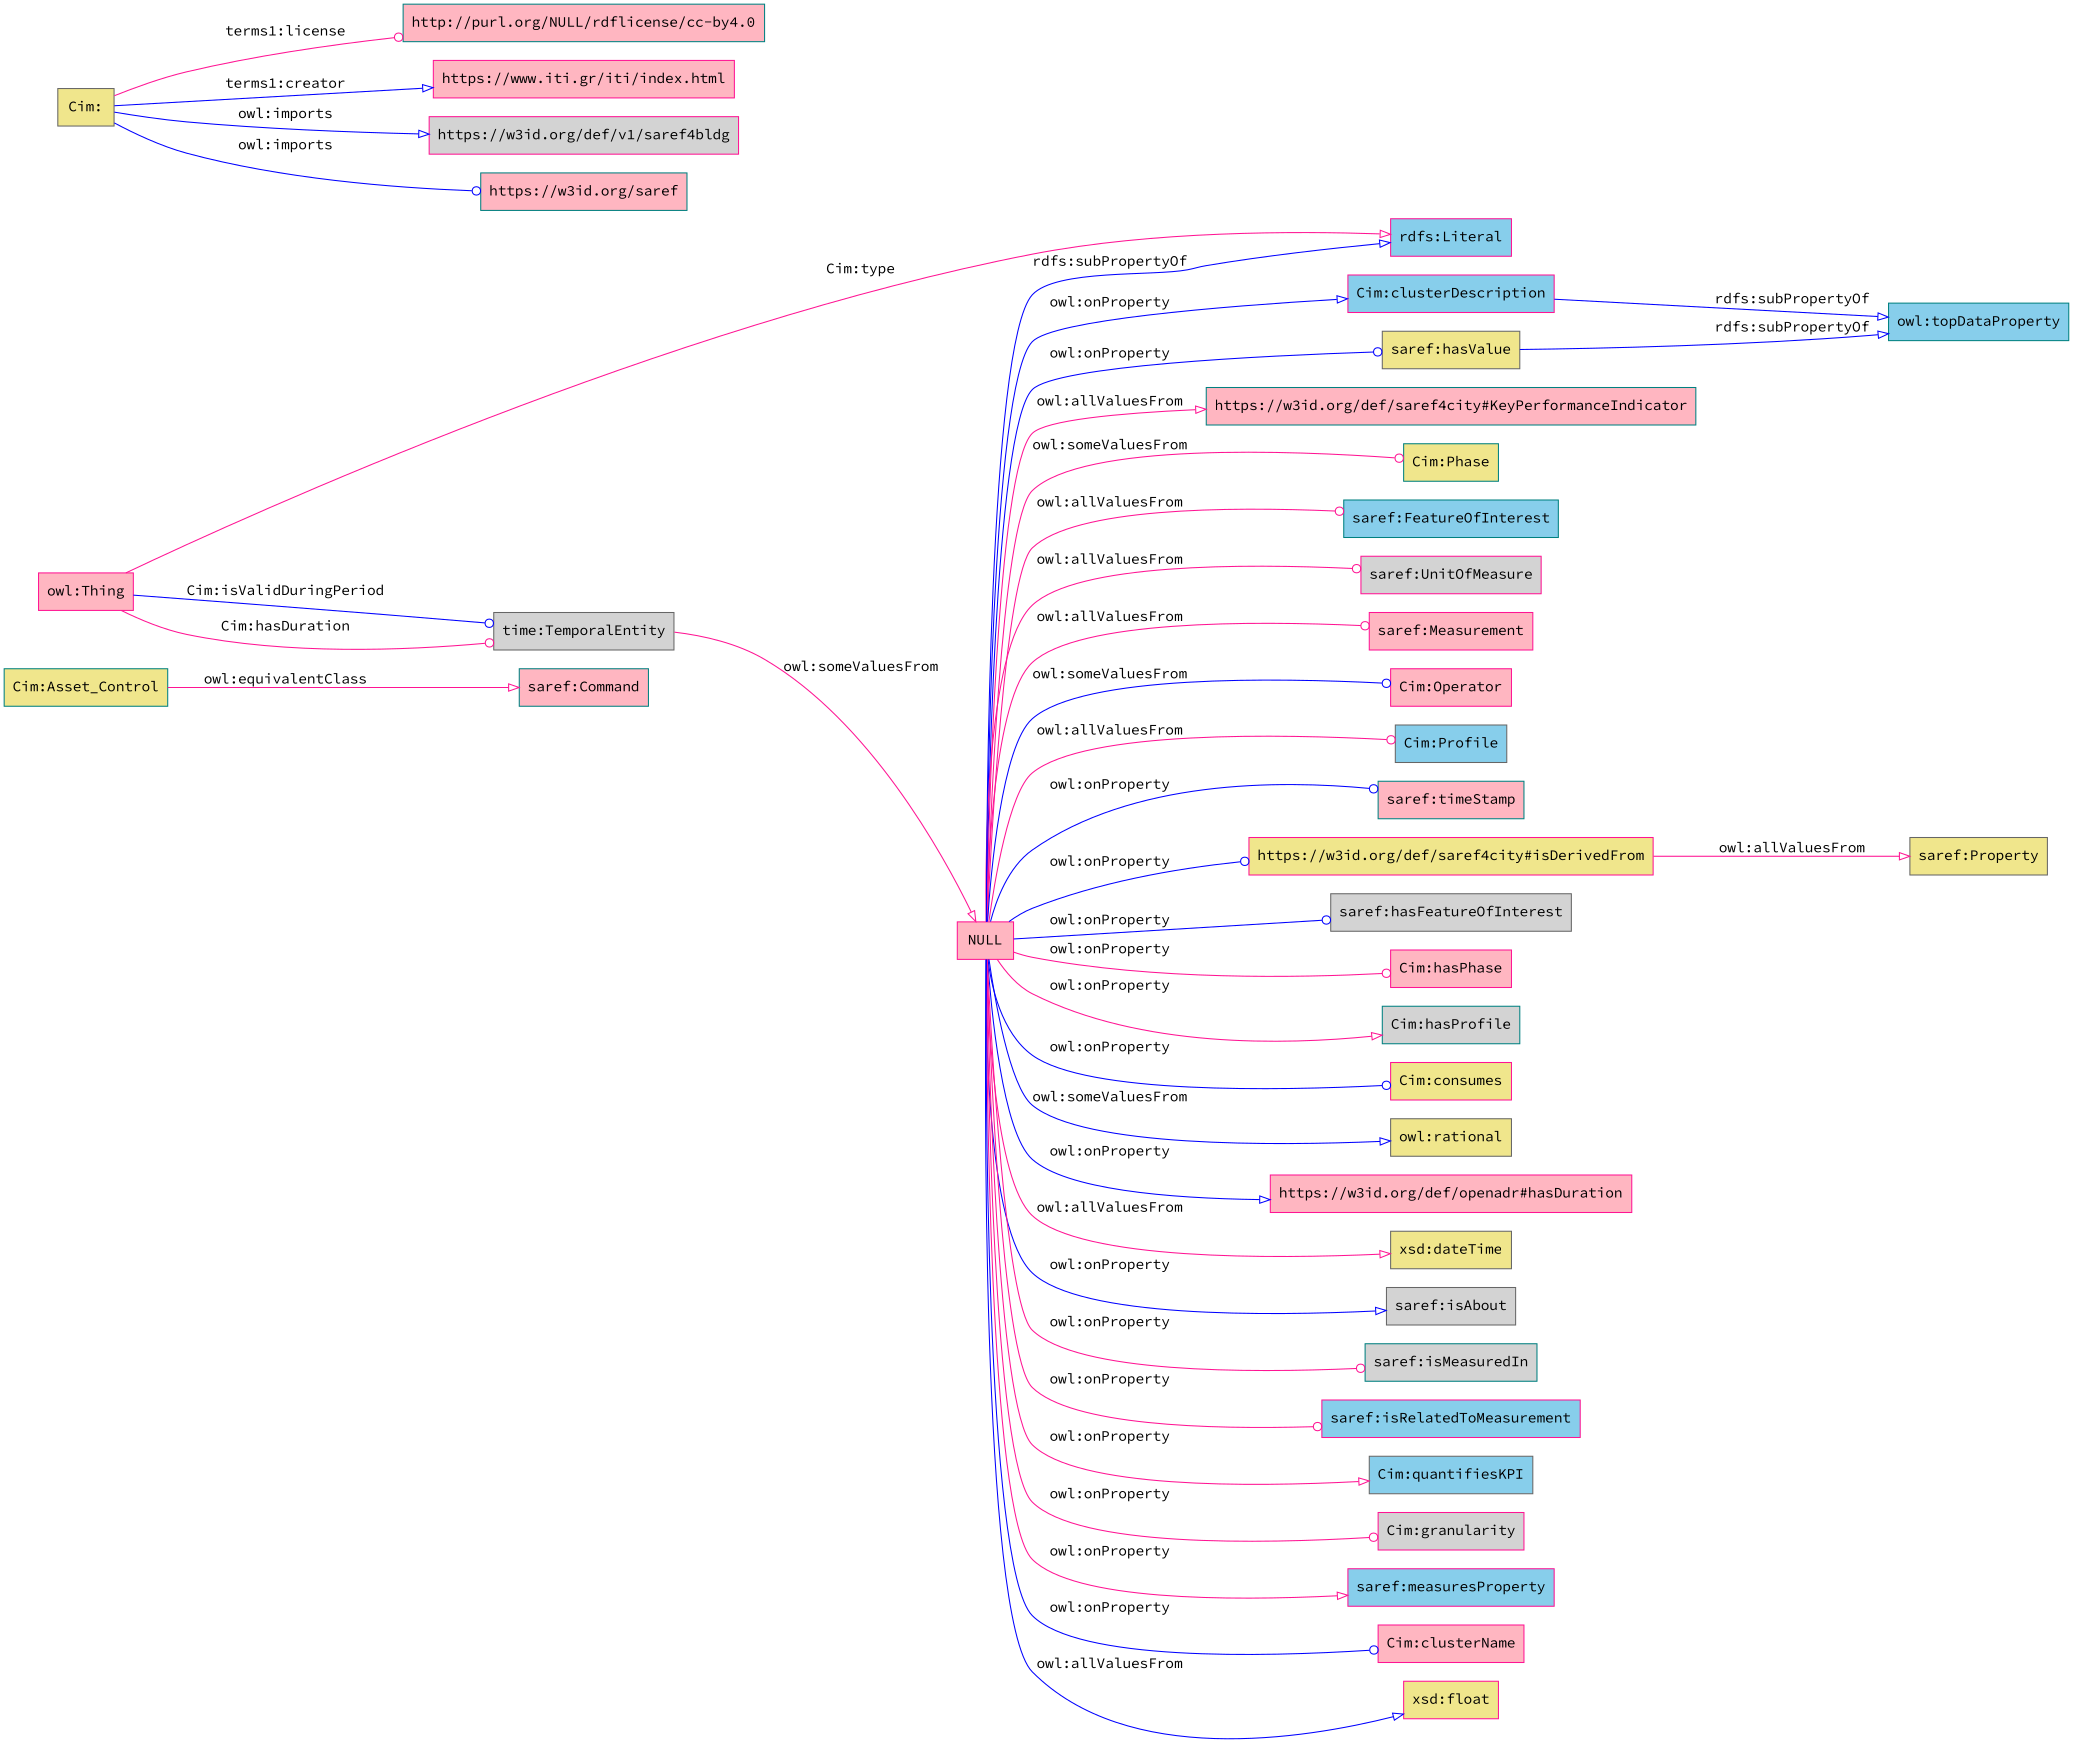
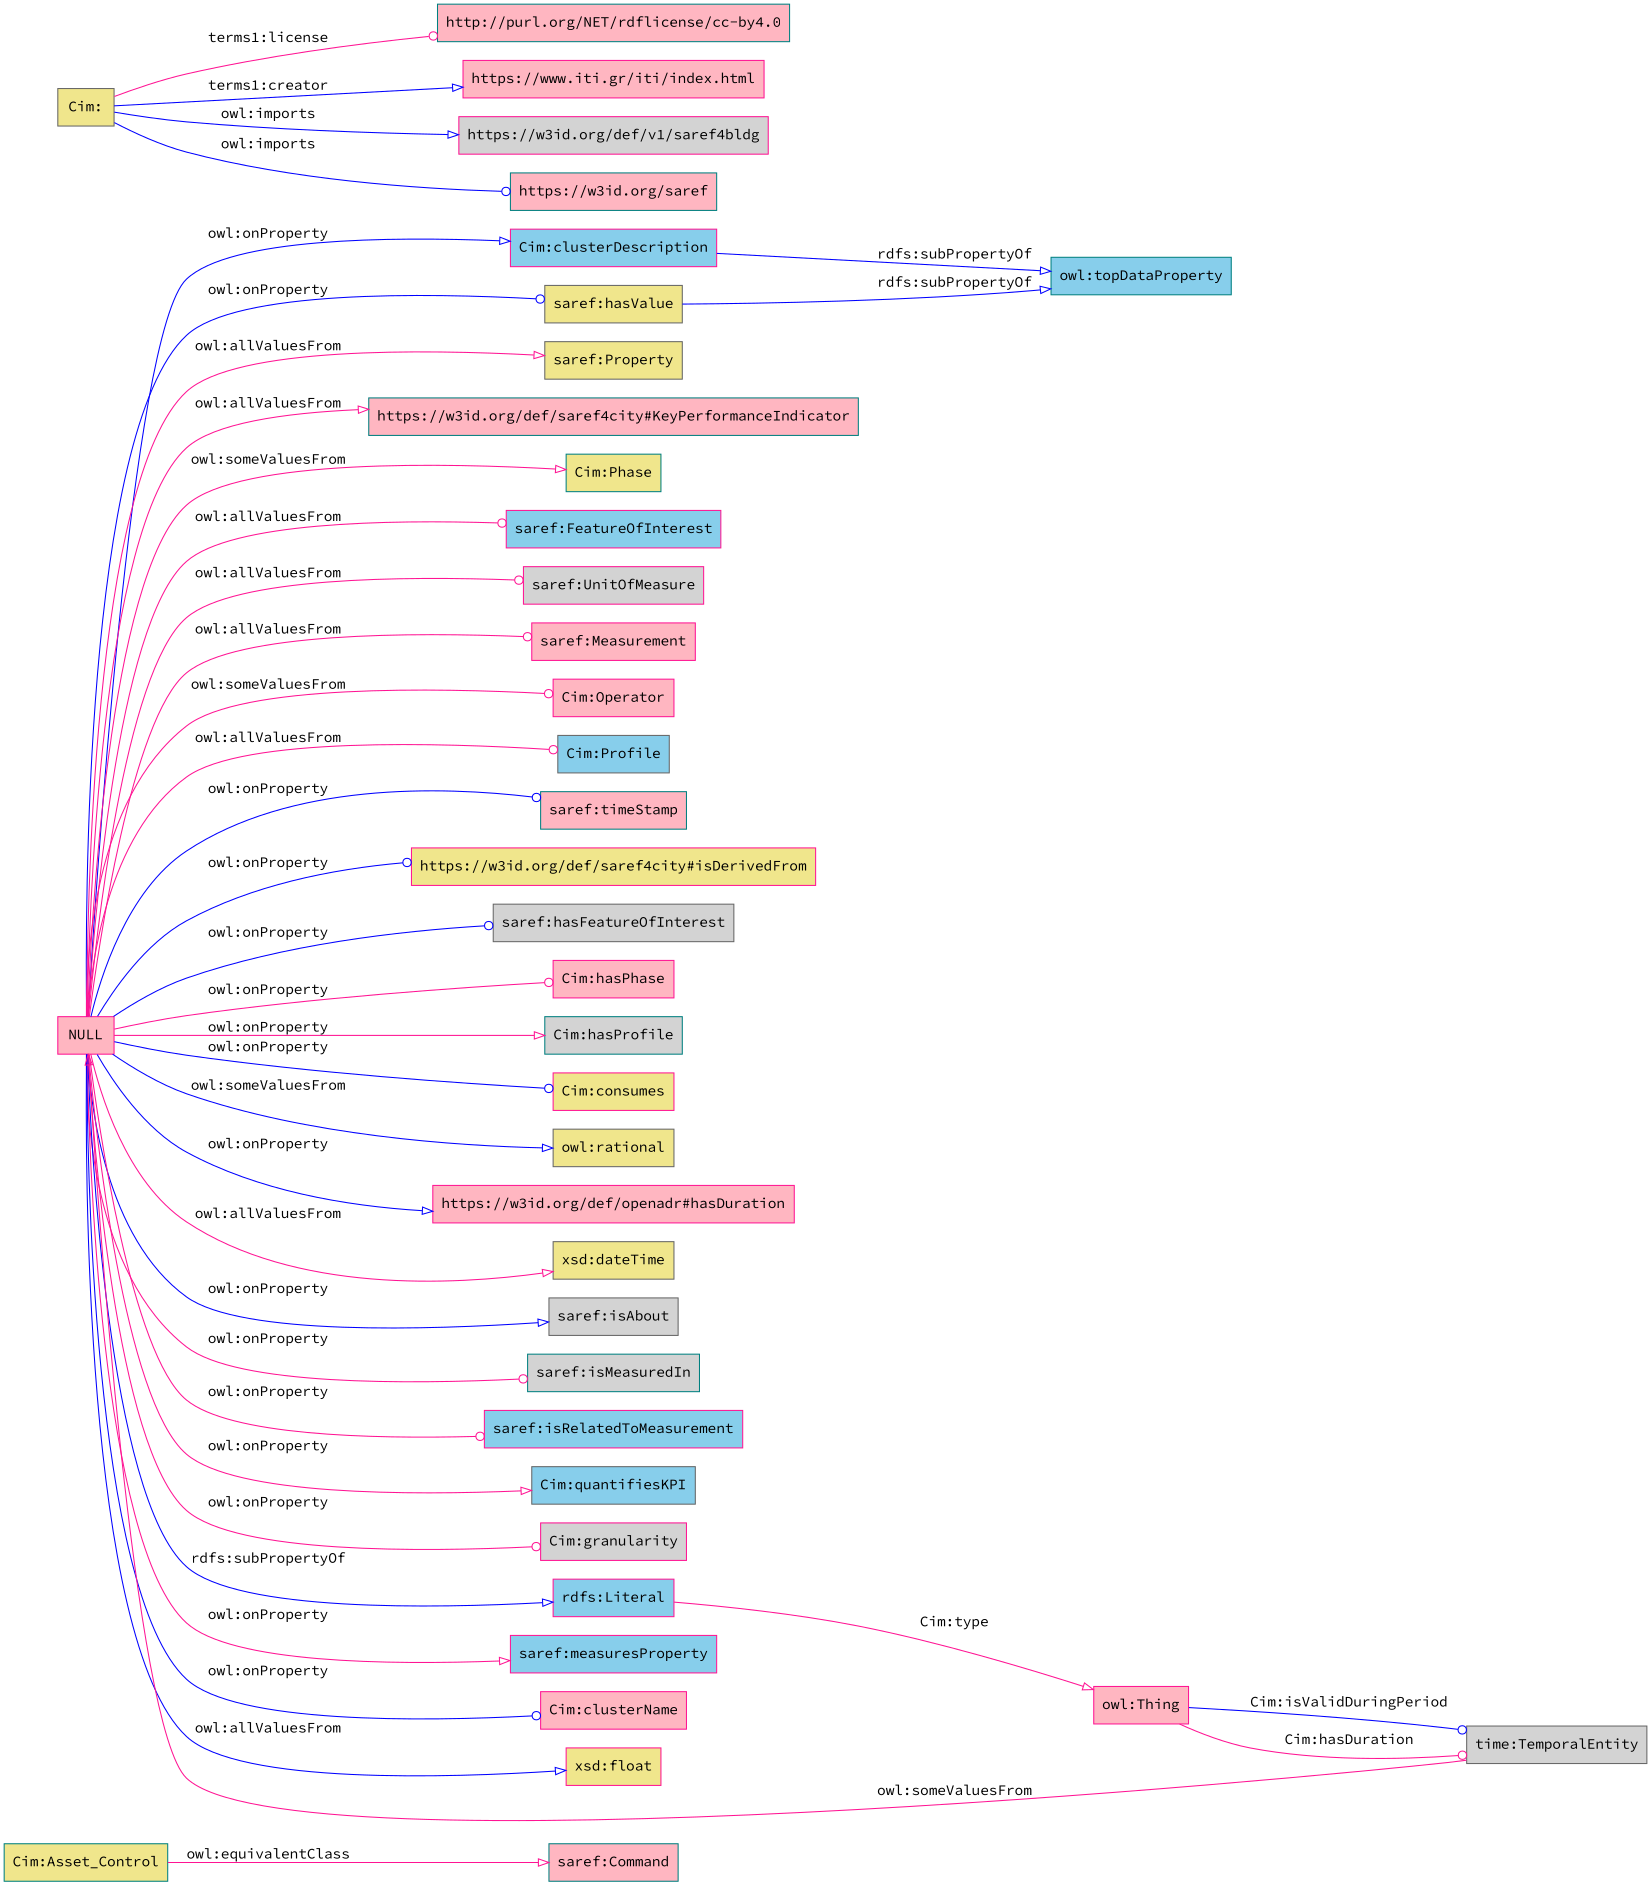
  digraph {
    fontname="Source Code Pro"
    rankdir=LR
    node [color=deeppink fillcolor=lightpink fontname="Source Code Pro" shape=rectangle style=filled]
    edge [arrowhead=onormal color=deeppink fontname="Source Code Pro"]
    "Cim:Asset_Control" [color=teal fillcolor=khaki]
    "saref:Command" [color=teal]
    "Cim:clusterDescription" [fillcolor=skyblue]
    "owl:topDataProperty" [color=teal fillcolor=skyblue]
    "saref:hasValue" [color=gray40 fillcolor=khaki]
    "Cim:" [color=gray40 fillcolor=khaki]
-   "http://purl.org/NET/rdflicense/cc-by4.0" [color=teal label="http://purl.org/NULL/rdflicense/cc-by4.0"]
+   "http://purl.org/NET/rdflicense/cc-by4.0" [color=teal]
    "https://www.iti.gr/iti/index.html"
    "https://w3id.org/def/v1/saref4bldg" [fillcolor=lightgrey]
    "https://w3id.org/saref" [color=teal]
    NULL
    "saref:Property" [color=gray40 fillcolor=khaki]
    "https://w3id.org/def/saref4city#KeyPerformanceIndicator" [color=teal]
    "Cim:Phase" [color=teal fillcolor=khaki]
-   "saref:FeatureOfInterest" [color=teal fillcolor=skyblue]
+   "saref:FeatureOfInterest" [fillcolor=skyblue]
    "saref:UnitOfMeasure" [fillcolor=lightgrey]
    "saref:Measurement"
    "Cim:Operator"
    "Cim:Profile" [color=gray40 fillcolor=skyblue]
    "saref:timeStamp" [color=teal]
    "https://w3id.org/def/saref4city#isDerivedFrom" [fillcolor=khaki]
    "saref:hasFeatureOfInterest" [color=gray40 fillcolor=lightgrey]
    "Cim:hasPhase"
    "Cim:hasProfile" [color=teal fillcolor=lightgrey]
    "Cim:consumes" [fillcolor=khaki]
    "owl:rational" [color=gray40 fillcolor=khaki]
    "https://w3id.org/def/openadr#hasDuration"
    "xsd:dateTime" [color=gray40 fillcolor=khaki]
    "saref:isAbout" [color=gray40 fillcolor=lightgrey]
    "saref:isMeasuredIn" [color=teal fillcolor=lightgrey]
    "saref:isRelatedToMeasurement" [fillcolor=skyblue]
    "Cim:quantifiesKPI" [color=gray40 fillcolor=skyblue]
    "Cim:granularity" [fillcolor=lightgrey]
    "rdfs:Literal" [fillcolor=skyblue]
    "saref:measuresProperty" [fillcolor=skyblue]
    "Cim:clusterName"
    "xsd:float" [fillcolor=khaki]
    "time:TemporalEntity" [color=gray40 fillcolor=lightgrey]
    "owl:Thing"
    "Cim:Asset_Control" -> "saref:Command" [label="owl:equivalentClass"]
    "Cim:clusterDescription" -> "owl:topDataProperty" [color=blue label="rdfs:subPropertyOf"]
    "saref:hasValue" -> "owl:topDataProperty" [color=blue label="rdfs:subPropertyOf"]
    "Cim:" -> "http://purl.org/NET/rdflicense/cc-by4.0" [arrowhead=odot label="terms1:license"]
    "Cim:" -> "https://www.iti.gr/iti/index.html" [color=blue label="terms1:creator"]
    "Cim:" -> "https://w3id.org/def/v1/saref4bldg" [color=blue label="owl:imports"]
    "Cim:" -> "https://w3id.org/saref" [arrowhead=odot color=blue label="owl:imports"]
    NULL -> "Cim:clusterDescription" [color=blue label="owl:onProperty"]
    NULL -> "saref:hasValue" [arrowhead=odot color=blue label="owl:onProperty"]
-   "https://w3id.org/def/saref4city#isDerivedFrom" -> "saref:Property" [label="owl:allValuesFrom"]
+   NULL -> "saref:Property" [label="owl:allValuesFrom"]
    NULL -> "https://w3id.org/def/saref4city#KeyPerformanceIndicator" [label="owl:allValuesFrom"]
-   NULL -> "Cim:Phase" [arrowhead=odot label="owl:someValuesFrom"]
+   NULL -> "Cim:Phase" [label="owl:someValuesFrom"]
    NULL -> "saref:FeatureOfInterest" [arrowhead=odot label="owl:allValuesFrom"]
    NULL -> "saref:UnitOfMeasure" [arrowhead=odot label="owl:allValuesFrom"]
    NULL -> "saref:Measurement" [arrowhead=odot label="owl:allValuesFrom"]
-   NULL -> "Cim:Operator" [arrowhead=odot color=blue label="owl:someValuesFrom"]
+   NULL -> "Cim:Operator" [arrowhead=odot label="owl:someValuesFrom"]
    NULL -> "Cim:Profile" [arrowhead=odot label="owl:allValuesFrom"]
    NULL -> "saref:timeStamp" [arrowhead=odot color=blue label="owl:onProperty"]
    NULL -> "https://w3id.org/def/saref4city#isDerivedFrom" [arrowhead=odot color=blue label="owl:onProperty"]
    NULL -> "saref:hasFeatureOfInterest" [arrowhead=odot color=blue label="owl:onProperty"]
    NULL -> "Cim:hasPhase" [arrowhead=odot label="owl:onProperty"]
    NULL -> "Cim:hasProfile" [label="owl:onProperty"]
    NULL -> "Cim:consumes" [arrowhead=odot color=blue label="owl:onProperty"]
    NULL -> "owl:rational" [color=blue label="owl:someValuesFrom"]
    NULL -> "https://w3id.org/def/openadr#hasDuration" [color=blue label="owl:onProperty"]
    NULL -> "xsd:dateTime" [label="owl:allValuesFrom"]
    NULL -> "saref:isAbout" [color=blue label="owl:onProperty"]
    NULL -> "saref:isMeasuredIn" [arrowhead=odot label="owl:onProperty"]
    NULL -> "saref:isRelatedToMeasurement" [arrowhead=odot label="owl:onProperty"]
    NULL -> "Cim:quantifiesKPI" [label="owl:onProperty"]
    NULL -> "Cim:granularity" [arrowhead=odot label="owl:onProperty"]
    NULL -> "rdfs:Literal" [color=blue label="rdfs:subPropertyOf"]
    NULL -> "saref:measuresProperty" [label="owl:onProperty"]
    NULL -> "Cim:clusterName" [arrowhead=odot color=blue label="owl:onProperty"]
    NULL -> "xsd:float" [color=blue label="owl:allValuesFrom"]
    "time:TemporalEntity" -> NULL [label="owl:someValuesFrom"]
-   "owl:Thing" -> "rdfs:Literal" [label="Cim:type"]
+   "rdfs:Literal" -> "owl:Thing" [label="Cim:type"]
    "owl:Thing" -> "time:TemporalEntity" [arrowhead=odot color=blue label="Cim:isValidDuringPeriod"]
    "owl:Thing" -> "time:TemporalEntity" [arrowhead=odot label="Cim:hasDuration"]
  }
